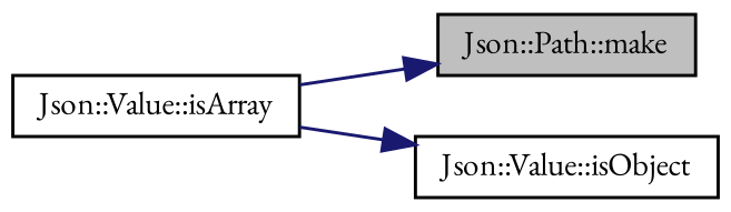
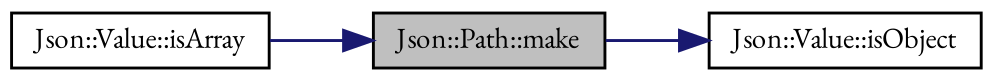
  digraph {
    fontname="EB Garamond"
    rankdir=LR
    node [color=black fillcolor=white fontname="EB Garamond" fontsize=10 shape=record style=filled]
    edge [color=midnightblue fontname="EB Garamond" fontsize=10 labelfontname=Helvetica labelfontsize=10 style=solid]
    n1 [fillcolor=grey75 fontcolor=black height=0.2 label="Json::Path::make" width=0.4]
    n2 [height=0.2 label="Json::Value::isObject" width=0.4]
    n3 [height=0.2 label="Json::Value::isArray" width=0.4]
-   n3 -> n2
+   n1 -> n2
    n3 -> n1
  }
